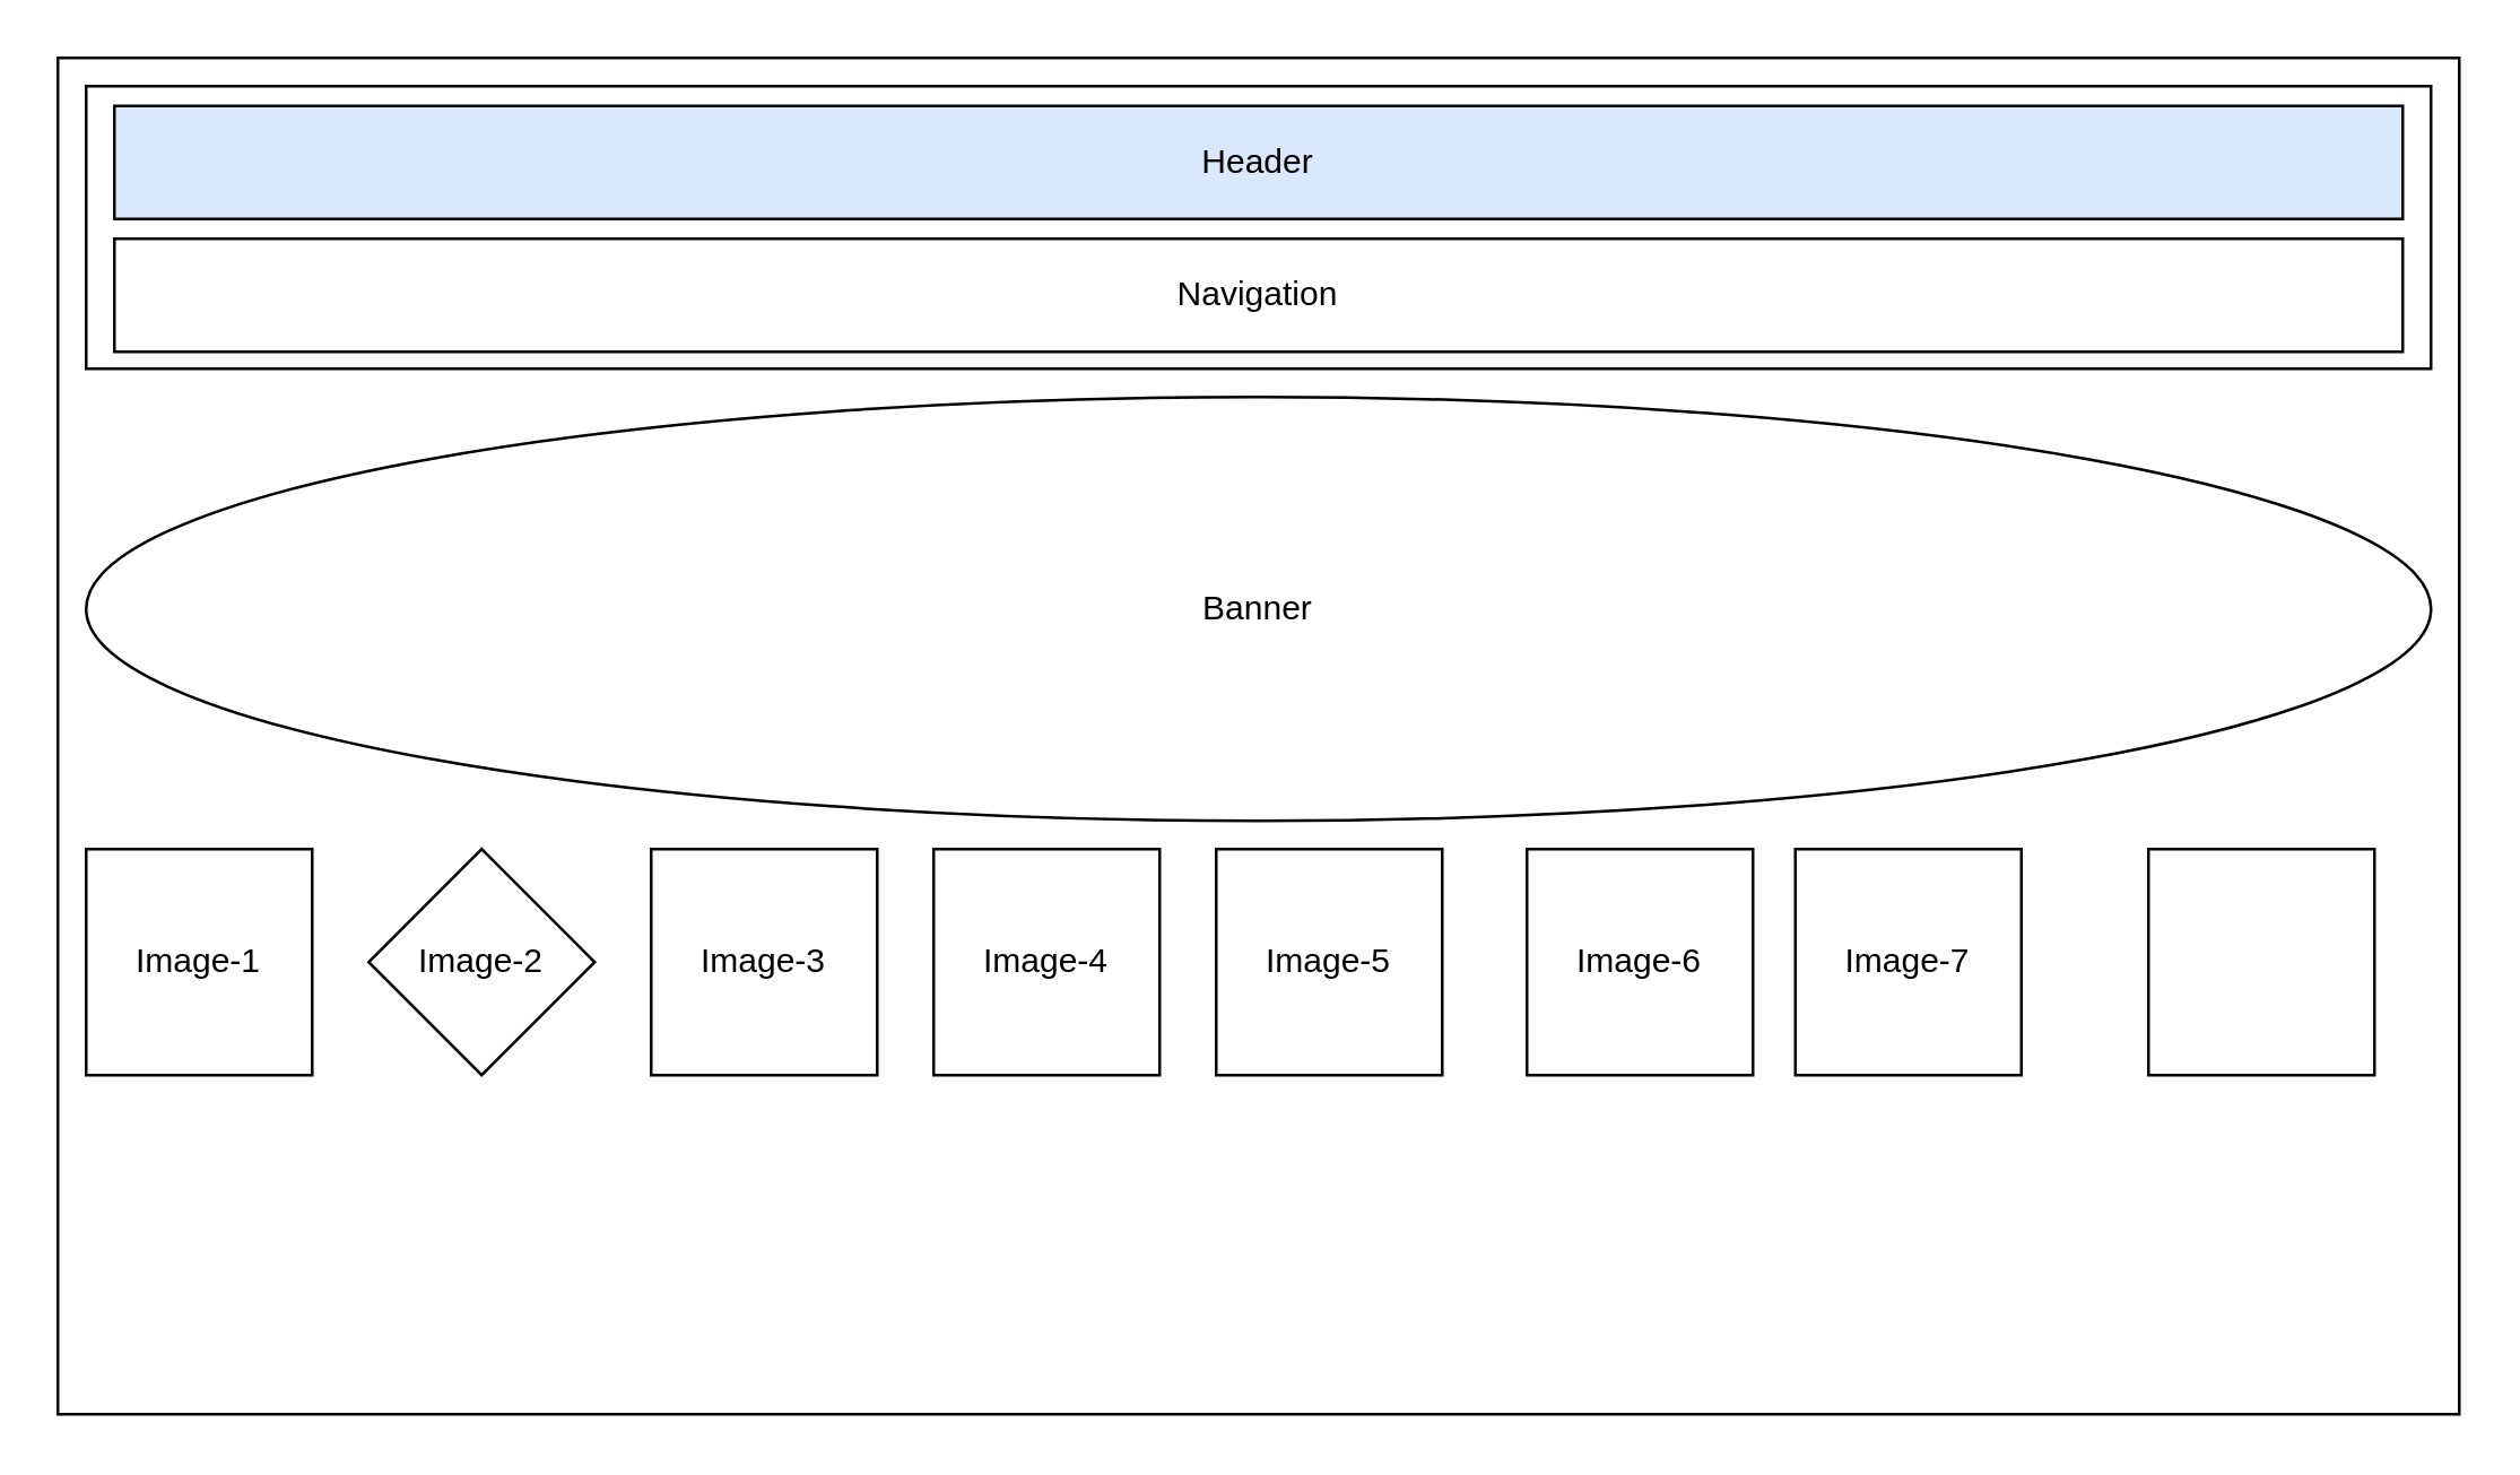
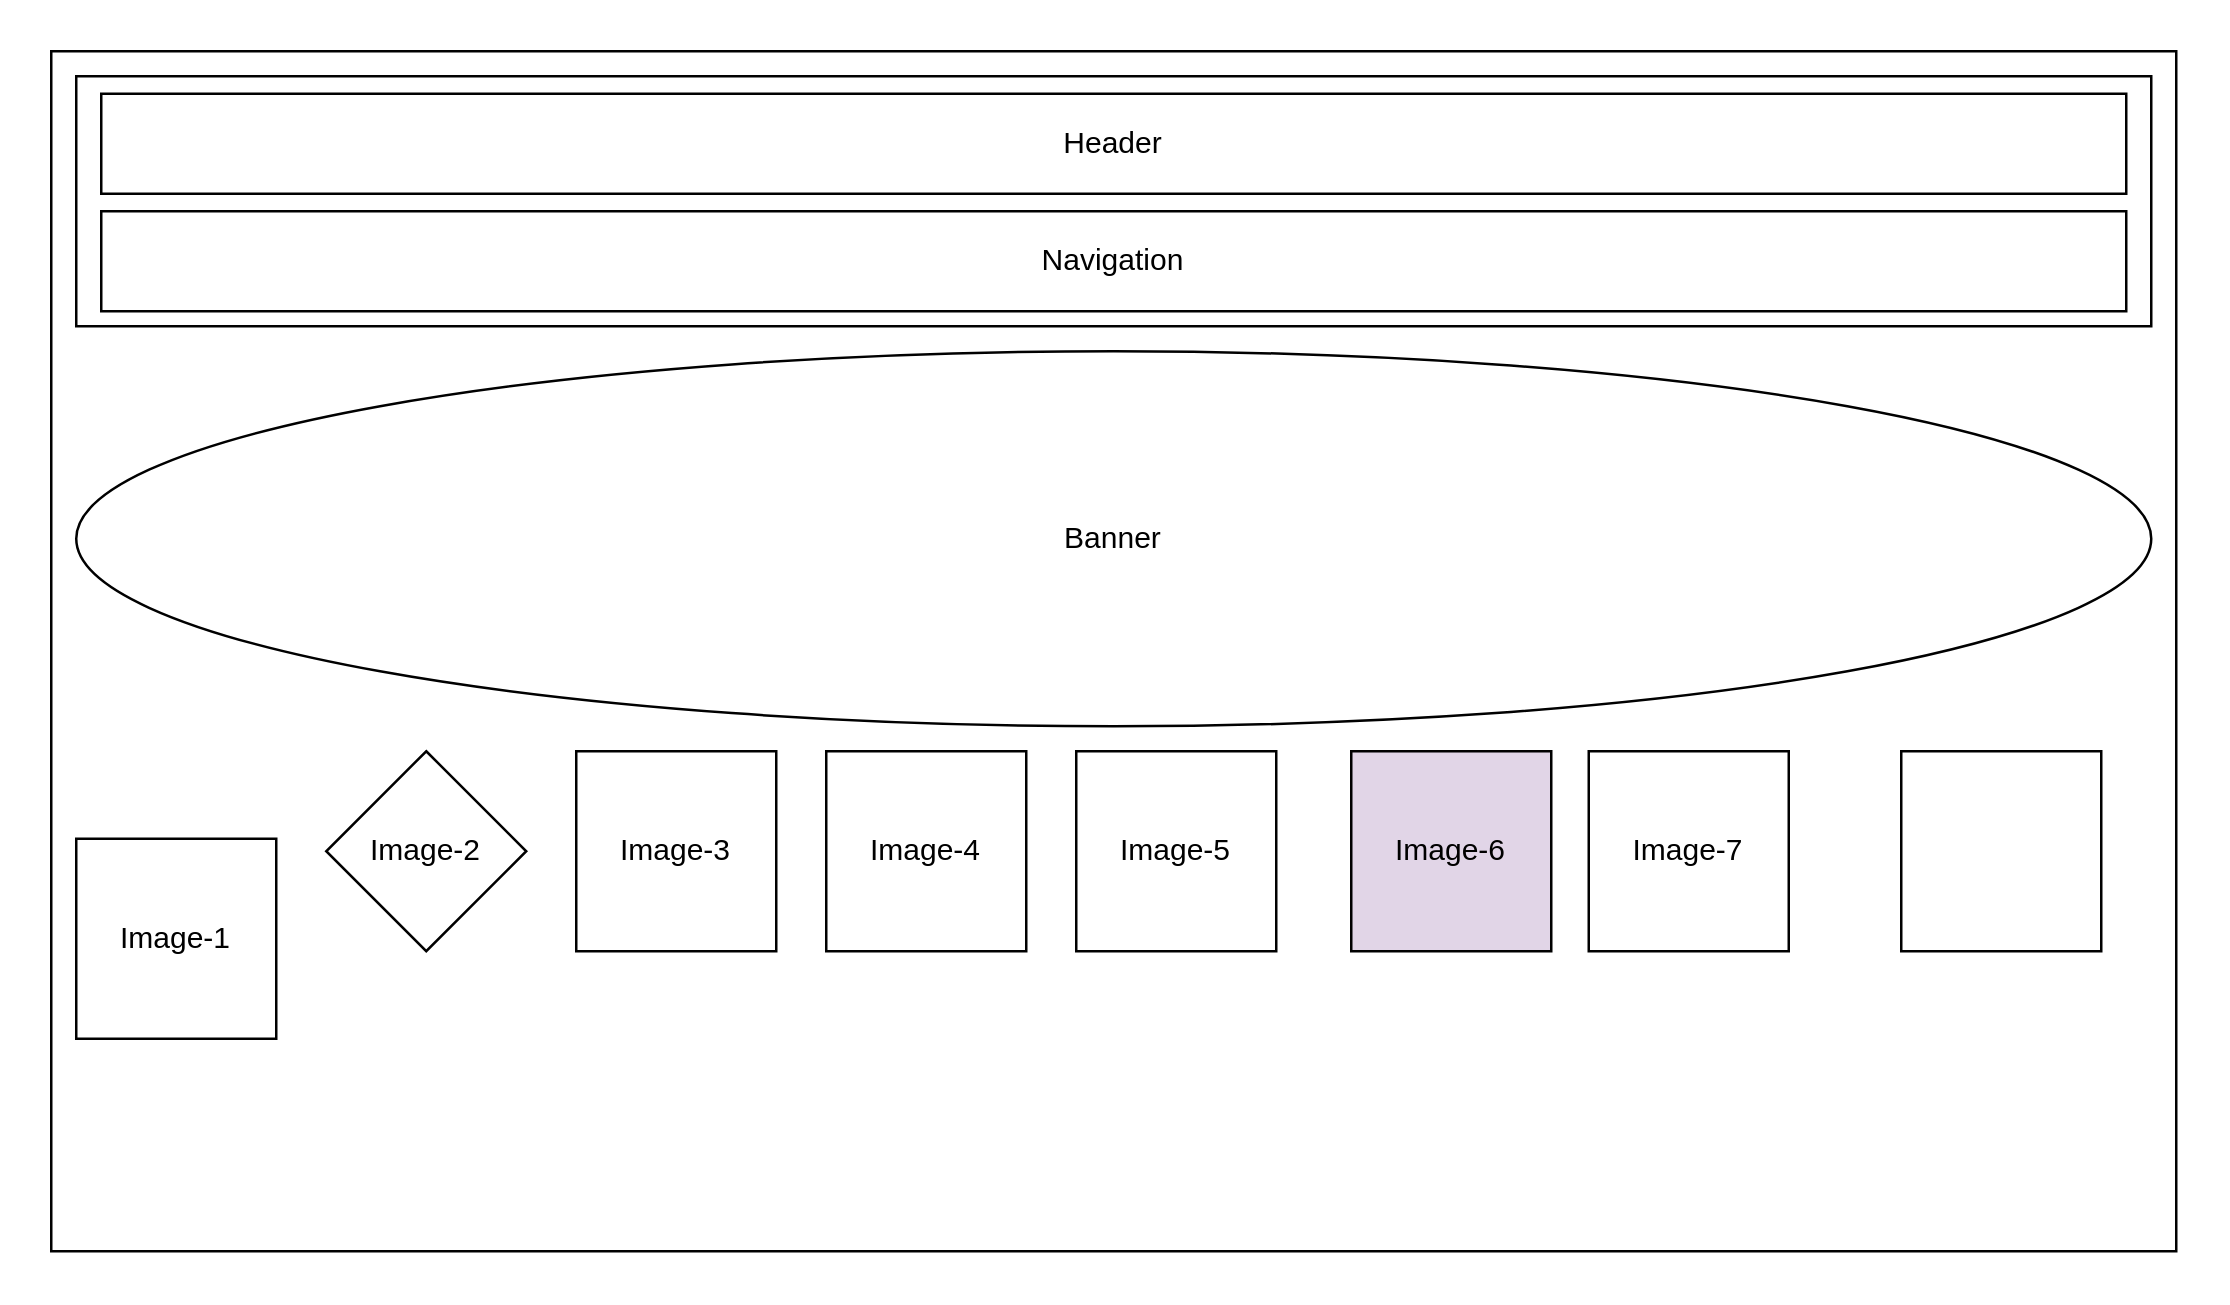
  <mxCell id="0" />
  <mxCell id="1" parent="0" />
  <mxCell id="2" value="" style="rounded=0;whiteSpace=wrap;html=1;" vertex="1" parent="1"><mxGeometry width="850" height="480" as="geometry" x="20" y="20" /></mxCell>
  <mxCell id="3" value="" style="rounded=0;whiteSpace=wrap;html=1;" vertex="1" parent="1"><mxGeometry x="30" y="30" width="830" height="100" as="geometry" /></mxCell>
- <mxCell id="4" value="Header" style="rounded=0;whiteSpace=wrap;html=1;fillColor=#dae8fc;" vertex="1" parent="1"><mxGeometry x="40" y="37" width="810" height="40" as="geometry" /></mxCell>
+ <mxCell id="4" value="Header" style="rounded=0;whiteSpace=wrap;html=1;" vertex="1" parent="1"><mxGeometry x="40" y="37" width="810" height="40" as="geometry" /></mxCell>
  <mxCell id="5" value="Navigation" style="rounded=0;whiteSpace=wrap;html=1;" vertex="1" parent="1"><mxGeometry x="40" y="84" width="810" height="40" as="geometry" /></mxCell>
  <mxCell id="6" value="Banner" style="ellipse;whiteSpace=wrap;html=1;" vertex="1" parent="1"><mxGeometry x="30" y="140" width="830" height="150" as="geometry" /></mxCell>
- <mxCell id="7" value="Image-1" style="rounded=0;whiteSpace=wrap;html=1;" vertex="1" parent="1"><mxGeometry x="30" y="300" width="80" height="80" as="geometry" /></mxCell>
+ <mxCell id="7" value="Image-1" style="rounded=0;whiteSpace=wrap;html=1;" vertex="1" parent="1"><mxGeometry x="30" y="335" width="80" height="80" as="geometry" /></mxCell>
  <mxCell id="8" value="Image-2" style="rhombus;whiteSpace=wrap;html=1;" vertex="1" parent="1"><mxGeometry x="130" y="300" width="80" height="80" as="geometry" /></mxCell>
  <mxCell id="9" value="Image-3" style="rounded=0;whiteSpace=wrap;html=1;" vertex="1" parent="1"><mxGeometry x="230" y="300" width="80" height="80" as="geometry" /></mxCell>
  <mxCell id="10" value="Image-4" style="rounded=0;whiteSpace=wrap;html=1;" vertex="1" parent="1"><mxGeometry x="330" y="300" width="80" height="80" as="geometry" /></mxCell>
  <mxCell id="11" value="Image-5" style="rounded=0;whiteSpace=wrap;html=1;" vertex="1" parent="1"><mxGeometry x="430" y="300" width="80" height="80" as="geometry" /></mxCell>
- <mxCell id="12" value="Image-6" style="rounded=0;whiteSpace=wrap;html=1;" vertex="1" parent="1"><mxGeometry x="540" y="300" width="80" height="80" as="geometry" /></mxCell>
+ <mxCell id="12" value="Image-6" style="rounded=0;whiteSpace=wrap;html=1;fillColor=#e1d5e7;" vertex="1" parent="1"><mxGeometry x="540" y="300" width="80" height="80" as="geometry" /></mxCell>
  <mxCell id="13" value="Image-7" style="rounded=0;whiteSpace=wrap;html=1;" vertex="1" parent="1"><mxGeometry x="635" y="300" width="80" height="80" as="geometry" /></mxCell>
  <mxCell id="14" value="" style="rounded=0;whiteSpace=wrap;html=1;" vertex="1" parent="1"><mxGeometry x="760" y="300" width="80" height="80" as="geometry" /></mxCell>
